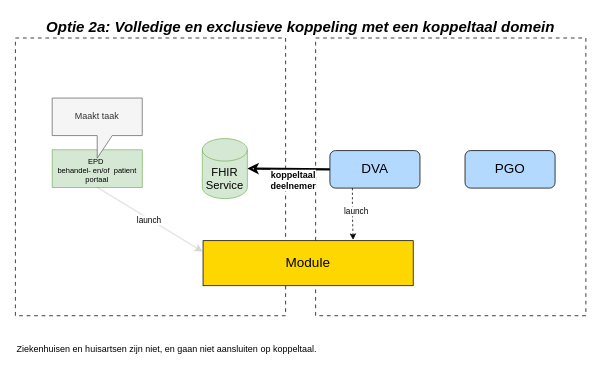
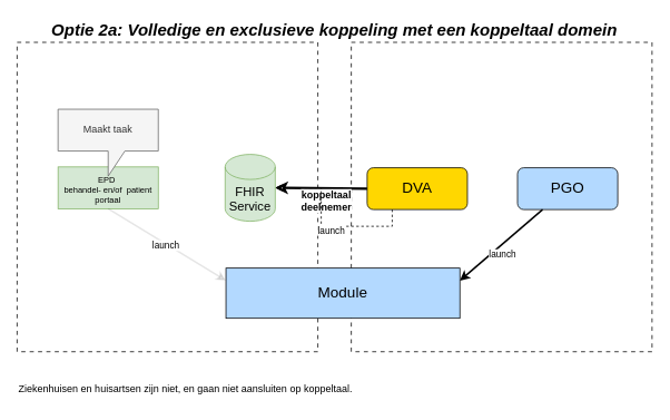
  <mxCell id="0" />
  <mxCell id="1" parent="0" />
  <mxCell id="2" value="" style="rounded=0;whiteSpace=wrap;html=1;dashed=1;dashPattern=5 5;fillColor=none;strokeColor=#000000;" parent="1" vertex="1"><mxGeometry x="20" y="50" width="360" height="370" as="geometry" /></mxCell>
  <mxCell id="3" value="" style="rounded=0;whiteSpace=wrap;html=1;dashed=1;dashPattern=5 5;fillColor=none;strokeColor=#000000;" parent="1" vertex="1"><mxGeometry x="420" y="50" width="360" height="370" as="geometry" /></mxCell>
  <mxCell id="4" value="taken" style="edgeStyle=orthogonalEdgeStyle;rounded=0;orthogonalLoop=1;jettySize=auto;html=1;exitX=1;exitY=0.5;exitDx=0;exitDy=0;entryX=0;entryY=0.5;entryDx=0;entryDy=0;strokeColor=#000000;fontSize=12;" parent="1" edge="1"><mxGeometry relative="1" as="geometry"><mxPoint x="620" y="225" as="targetPoint" /></mxGeometry></mxCell>
- <mxCell id="5" value="DVA" style="rounded=1;whiteSpace=wrap;html=1;fillColor=#B3D9FF;strokeColor=#000000;fontSize=18;arcSize=15;" parent="1" vertex="1"><mxGeometry x="439" y="200" width="120" height="50" as="geometry" /></mxCell>
+ <mxCell id="5" value="DVA" style="rounded=1;whiteSpace=wrap;html=1;fillColor=#ffd700;strokeColor=#000000;fontSize=18;arcSize=15;" parent="1" vertex="1"><mxGeometry x="439" y="200" width="120" height="50" as="geometry" /></mxCell>
  <mxCell id="6" value="PGO" style="rounded=1;whiteSpace=wrap;html=1;fillColor=#B3D9FF;strokeColor=#000000;fontSize=18;arcSize=15;" parent="1" vertex="1"><mxGeometry x="619" y="200" width="120" height="50" as="geometry" /></mxCell>
  <mxCell id="7" value="&lt;b&gt;koppeltaal&lt;/b&gt;&lt;div&gt;&lt;b&gt;deelnemer&lt;/b&gt;&lt;/div&gt;" style="rounded=0;orthogonalLoop=1;jettySize=auto;html=1;entryX=0;entryY=0.5;entryDx=0;entryDy=0;strokeColor=#000000;fontSize=12;startArrow=classic;startFill=0;endArrow=none;strokeWidth=3;elbow=vertical;exitX=1;exitY=0.5;exitDx=0;exitDy=0;exitPerimeter=0;" parent="1" source="14" edge="1"><mxGeometry x="0.112" y="-15" relative="1" as="geometry"><mxPoint x="390" y="290" as="sourcePoint" /><mxPoint x="439" y="225" as="targetPoint" /><mxPoint as="offset" /></mxGeometry></mxCell>
- <mxCell id="9" value="launch" style="rounded=0;orthogonalLoop=1;jettySize=auto;html=1;exitX=0.25;exitY=1;exitDx=0;exitDy=0;entryX=0.714;entryY=-0.017;entryDx=0;entryDy=0;strokeColor=#000000;dashed=1;dashPattern=3 3;fontSize=11;entryPerimeter=0;edgeStyle=orthogonalEdgeStyle;" parent="1" source="5" target="11" edge="1"><mxGeometry x="-0.1" y="5" relative="1" as="geometry"><mxPoint as="offset" /></mxGeometry></mxCell>
+ <mxCell id="8" value="launch" style="rounded=0;orthogonalLoop=1;jettySize=auto;html=1;exitX=0.25;exitY=1;exitDx=0;exitDy=0;strokeColor=#000000;strokeWidth=2;fontSize=11;entryX=1;entryY=0.25;entryDx=0;entryDy=0;" parent="1" source="6" target="11" edge="1"><mxGeometry x="0.1" y="10" relative="1" as="geometry"><mxPoint as="offset" /><mxPoint x="619" y="320" as="targetPoint" /></mxGeometry></mxCell>
+ <mxCell id="9" value="launch" style="rounded=0;orthogonalLoop=1;jettySize=auto;html=1;exitX=0.25;exitY=1;exitDx=0;exitDy=0;strokeColor=#000000;dashed=1;dashPattern=3 3;fontSize=11;edgeStyle=orthogonalEdgeStyle;" parent="1" source="5" target="14" edge="1"><mxGeometry x="-0.1" y="5" relative="1" as="geometry"><mxPoint as="offset" /></mxGeometry></mxCell>
  <mxCell id="10" value="&lt;div style=&quot;line-height: 70%;&quot;&gt;&lt;font style=&quot;font-size: 10px; line-height: 70%;&quot;&gt;EPD&amp;nbsp;&lt;/font&gt;&lt;div&gt;&lt;font style=&quot;font-size: 10px; line-height: 70%;&quot;&gt;behandel- en/of&amp;nbsp; patient portaal&lt;/font&gt;&lt;span style=&quot;caret-color: rgba(0, 0, 0, 0); color: rgba(0, 0, 0, 0); font-family: monospace; font-size: 0px; text-align: start; text-wrap-mode: nowrap; line-height: 100%;&quot;&gt;%3CmxGraphModel%3E%3Croot%3E%3CmxCell%20id%3D%220%22%2F%3E%3CmxCell%20id%3D%221%22%20parent%3D%220%22%2F%3E%3CmxCell%20id%3D%222%22%20value%3D%22EPD%22%20style%3D%22rounded%3D0%3BwhiteSpace%3Dwrap%3Bhtml%3D1%3BfillColor%3D%2390EE90%3BstrokeColor%3D%23000000%3BfontSize%3D18%3B%22%20vertex%3D%221%22%20parent%3D%221%22%3E%3CmxGeometry%20x%3D%22250%22%20y%3D%22180%22%20width%3D%22120%22%20height%3D%2250%22%20as%3D%22geometry%22%2F%3E%3C%2FmxCell%3E%3C%2Froot%3E%3C%2FmxGraphModel%3E&lt;/span&gt;&lt;/div&gt;&lt;/div&gt;" style="rounded=0;whiteSpace=wrap;html=1;fillColor=#d5e8d4;strokeColor=#82b366;fontSize=18;" parent="1" vertex="1"><mxGeometry x="69" y="199" width="120" height="50" as="geometry" /></mxCell>
- <mxCell id="11" value="Module" style="rounded=0;whiteSpace=wrap;html=1;fillColor=#FFD700;strokeColor=#000000;fontSize=18;" parent="1" vertex="1"><mxGeometry x="270" y="320" width="280" height="60" as="geometry" /></mxCell>
+ <mxCell id="11" value="Module" style="rounded=0;whiteSpace=wrap;html=1;fillColor=#b3d9ff;strokeColor=#000000;fontSize=18;" parent="1" vertex="1"><mxGeometry x="270" y="320" width="280" height="60" as="geometry" /></mxCell>
  <mxCell id="12" value="Maakt taak" style="shape=callout;whiteSpace=wrap;html=1;perimeter=calloutPerimeter;fillColor=#f5f5f5;strokeColor=#666666;fontColor=#333333;" parent="1" vertex="1"><mxGeometry x="69" y="130" width="120" height="80" as="geometry" /></mxCell>
  <mxCell id="13" value="launch" style="rounded=0;orthogonalLoop=1;jettySize=auto;html=1;exitX=0.5;exitY=1;exitDx=0;exitDy=0;strokeColor=#000000;strokeWidth=2;fontSize=11;opacity=10;entryX=0;entryY=0.25;entryDx=0;entryDy=0;" parent="1" source="10" target="11" edge="1"><mxGeometry x="-0.007" y="-1" relative="1" as="geometry"><mxPoint as="offset" /><mxPoint x="639" y="410" as="targetPoint" /><mxPoint x="669" y="310" as="sourcePoint" /></mxGeometry></mxCell>
  <mxCell id="14" value="FHIR Service" style="shape=cylinder3;whiteSpace=wrap;html=1;boundedLbl=1;backgroundOutline=1;size=15;fillColor=#d5e8d4;strokeColor=#82b366;fontSize=15;" parent="1" vertex="1"><mxGeometry x="269" y="184" width="60" height="80" as="geometry" /></mxCell>
  <mxCell id="15" value="Ziekenhuisen en huisartsen zijn niet, en gaan niet aansluiten op koppeltaal." style="text;html=1;align=left;verticalAlign=middle;whiteSpace=wrap;rounded=0;" parent="1" vertex="1"><mxGeometry x="20" y="450" width="520" height="30" as="geometry" /></mxCell>
  <mxCell id="16" value="Optie 2a: Volledige en exclusieve koppeling met een koppeltaal domein" style="text;html=1;align=center;verticalAlign=middle;whiteSpace=wrap;rounded=0;fontStyle=3;fontSize=20;" parent="1" vertex="1"><mxGeometry x="20" width="760" height="30" as="geometry" y="20" /></mxCell>
